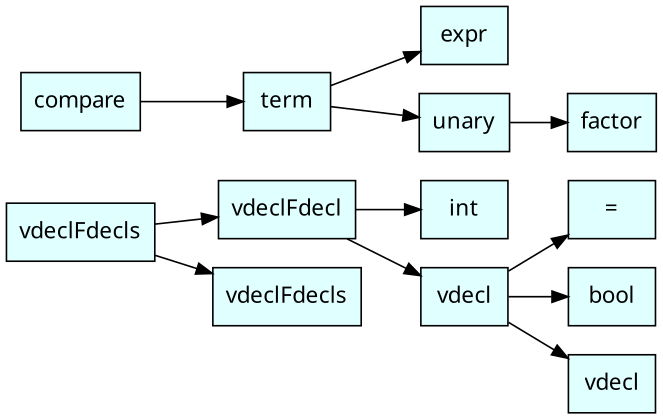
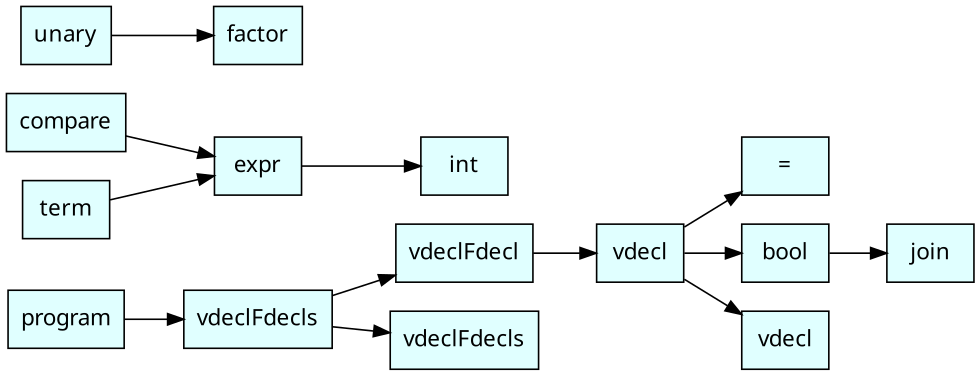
  digraph {
    rankdir=LR
    node [fillcolor=lightcyan fontname="Microsoft YaHei" shape=box style=filled]
+   n1 [label=program]
    n2 [label=vdeclFdecls]
    n3 [label=vdeclFdecl]
    n4 [label=vdeclFdecls]
    n5 [label=int]
    n6 [label=vdecl]
    n7 [label="="]
    n8 [label=bool]
    n9 [label=vdecl]
+   n10 [label=join]
    n11 [label=compare]
    n12 [label=expr]
    n13 [label=term]
    n14 [label=unary]
    n15 [label=factor]
+   n1 -> n2
    n2 -> n3
    n2 -> n4
-   n3 -> n5
+   n12 -> n5
    n3 -> n6
    n6 -> n7
    n6 -> n8
    n6 -> n9
-   n11 -> n13
+   n8 -> n10
+   n11 -> n12
    n13 -> n12
-   n13 -> n14
    n14 -> n15
  }
